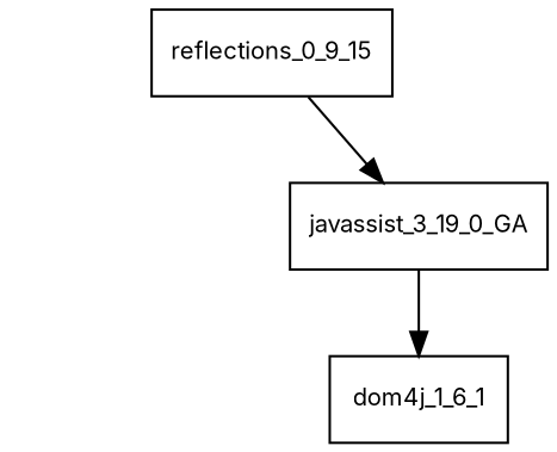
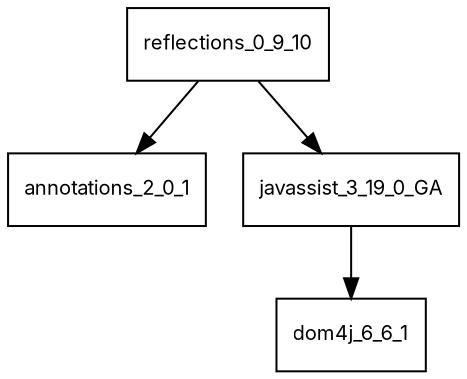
  digraph {
    fontname=Inter
    node [fontname=Inter fontsize=10.0 shape=box]
    edge [fontname=Inter]
-   reflections_0_9_10 [label=reflections_0_9_15]
+   reflections_0_9_10
+   annotations_2_0_1
    javassist_3_19_0_GA
-   dom4j_1_6_1
+   dom4j_1_6_1 [label=dom4j_6_6_1]
+   reflections_0_9_10 -> annotations_2_0_1
    reflections_0_9_10 -> javassist_3_19_0_GA
    javassist_3_19_0_GA -> dom4j_1_6_1
  }
